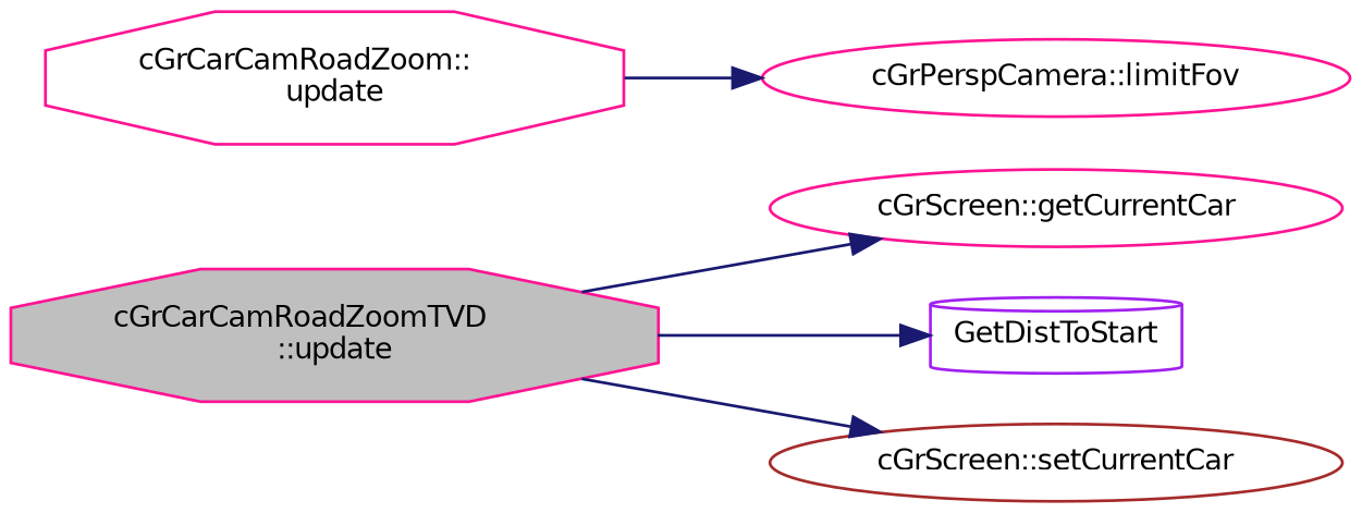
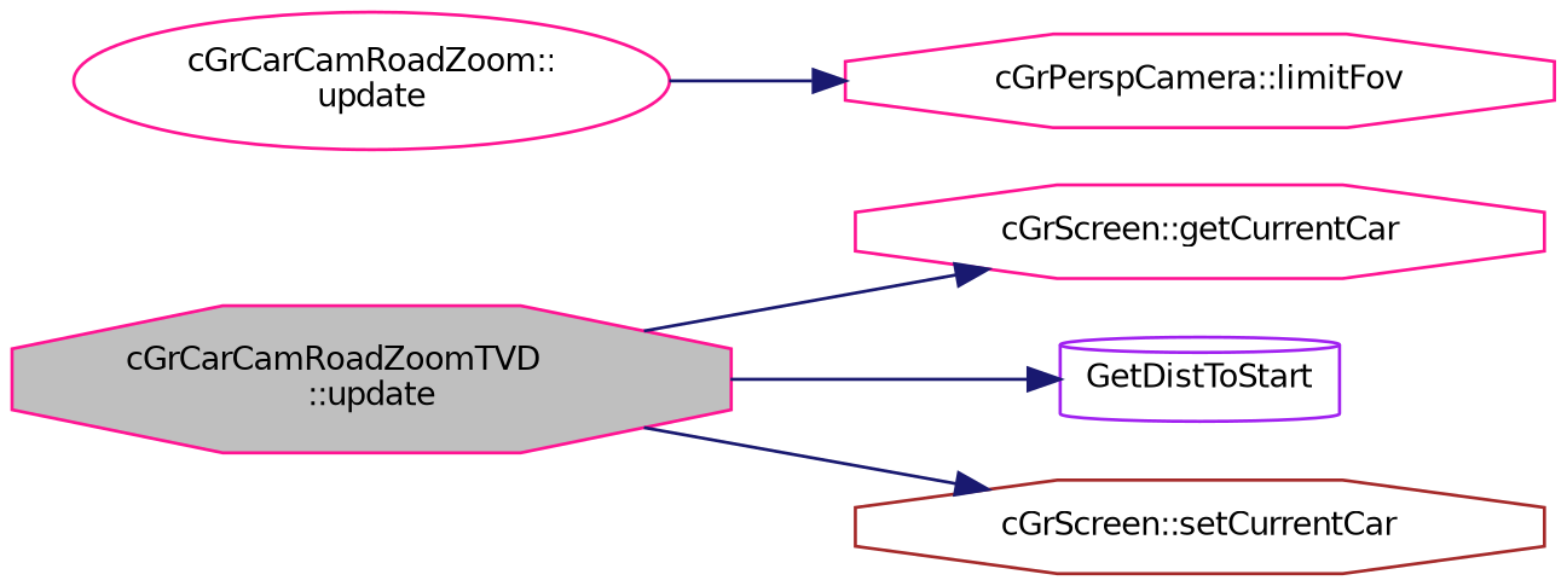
  digraph {
    fontname="DejaVu Sans"
    rankdir=LR
    node [color=deeppink fillcolor=white fontname="DejaVu Sans" fontsize=10 shape=ellipse style=filled]
    edge [color=midnightblue fontname="DejaVu Sans" fontsize=10 labelfontname=Helvetica labelfontsize=10 style=solid]
    n1 [fillcolor=grey75 fontcolor=black height=0.2 label="cGrCarCamRoadZoomTVD\l::update" shape=octagon width=0.4]
-   n2 [height=0.2 label="cGrScreen::getCurrentCar" width=0.4]
+   n2 [height=0.2 label="cGrScreen::getCurrentCar" shape=octagon width=0.4]
    n3 [color=purple height=0.2 label=GetDistToStart shape=cylinder width=0.4]
-   n4 [color=brown height=0.2 label="cGrScreen::setCurrentCar" width=0.4]
-   n5 [height=0.2 label="cGrCarCamRoadZoom::\lupdate" shape=octagon width=0.4]
-   n6 [height=0.2 label="cGrPerspCamera::limitFov" width=0.4]
+   n4 [color=brown height=0.2 label="cGrScreen::setCurrentCar" shape=octagon width=0.4]
+   n5 [height=0.2 label="cGrCarCamRoadZoom::\lupdate" width=0.4]
+   n6 [height=0.2 label="cGrPerspCamera::limitFov" shape=octagon width=0.4]
    n1 -> n2
    n1 -> n3
    n1 -> n4
    n5 -> n6
  }
